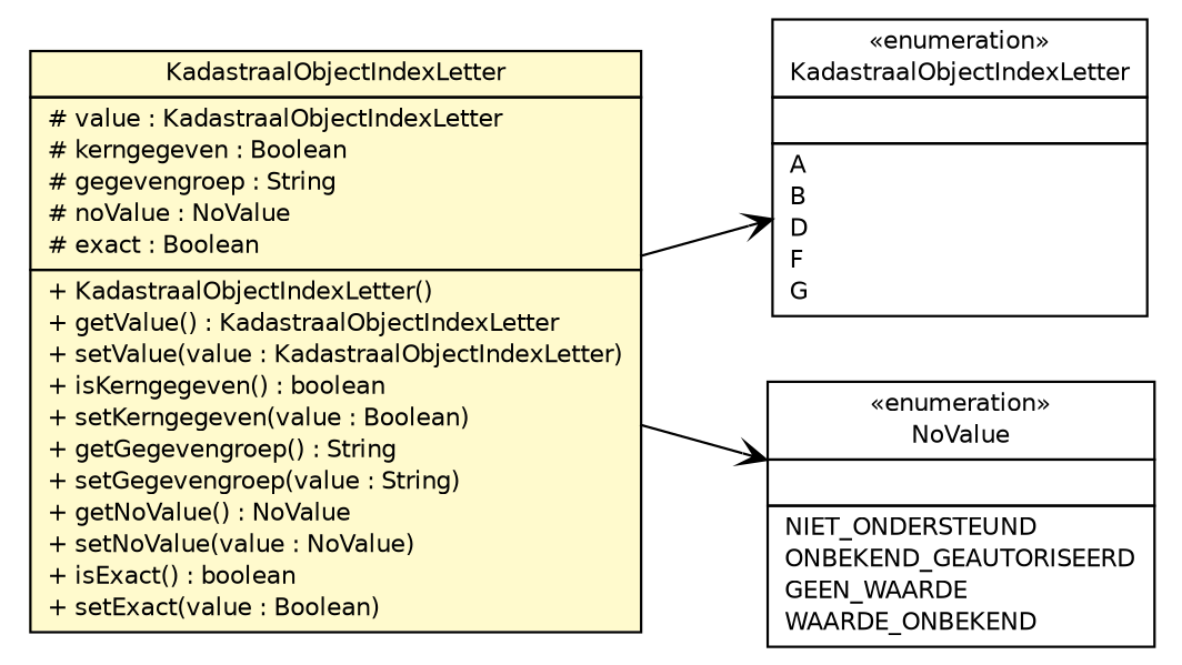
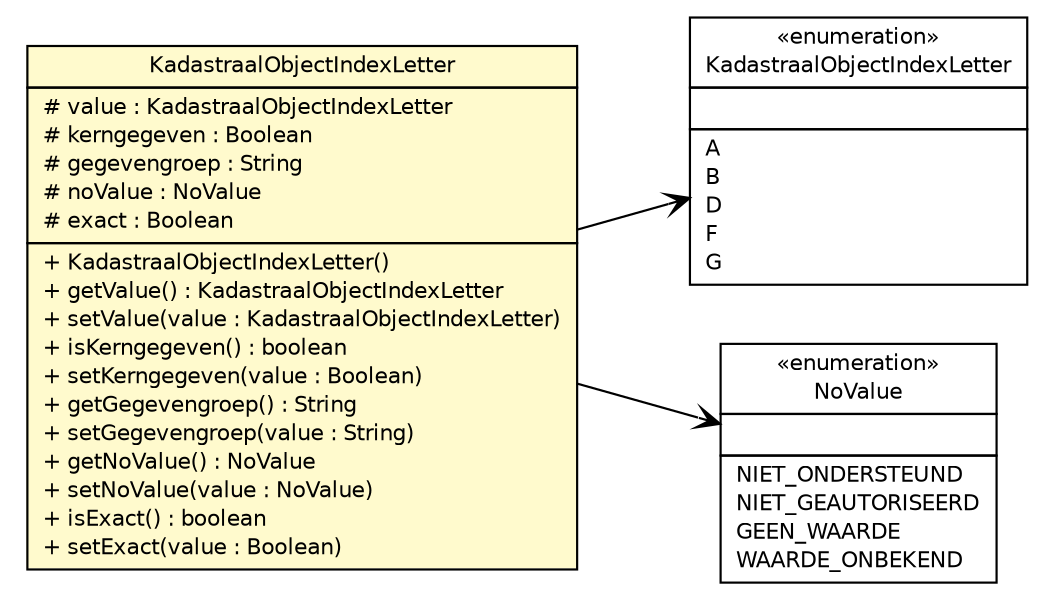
  digraph {
    nodesep=0.25
    ranksep=0.5
    rankdir=LR
    node [fontcolor=black fontname=Helvetica fontsize=10.0 shape=plaintext]
    edge [arrowhead=open color=black fontcolor=black fontname=Helvetica fontsize=10.0 headport=p labelfontname=Helvetica labelfontsize=10 tailport=p]
    n1 [label=<<table title="nl.egem.stuf.sector.bg._0204.KadastraalObjectIndexLetter" border="0" cellborder="1" cellspacing="0" cellpadding="2" port="p" href="./KadastraalObjectIndexLetter.html"> 		<tr><td><table border="0" cellspacing="0" cellpadding="1"> <tr><td align="center" balign="center"> &#171;enumeration&#187; </td></tr> <tr><td align="center" balign="center"> KadastraalObjectIndexLetter </td></tr> 		</table></td></tr> 		<tr><td><table border="0" cellspacing="0" cellpadding="1"> <tr><td align="left" balign="left">  </td></tr> 		</table></td></tr> 		<tr><td><table border="0" cellspacing="0" cellpadding="1"> <tr><td align="left" balign="left"> A </td></tr> <tr><td align="left" balign="left"> B </td></tr> <tr><td align="left" balign="left"> D </td></tr> <tr><td align="left" balign="left"> F </td></tr> <tr><td align="left" balign="left"> G </td></tr> 		</table></td></tr> 		</table>>]
    n2 [label=<<table title="nl.egem.stuf.sector.bg._0204.KDOFund.KadastraalObjectIndexLetter" border="0" cellborder="1" cellspacing="0" cellpadding="2" port="p" bgcolor="lemonChiffon" href="./KDOFund.KadastraalObjectIndexLetter.html"> 		<tr><td><table border="0" cellspacing="0" cellpadding="1"> <tr><td align="center" balign="center"> KadastraalObjectIndexLetter </td></tr> 		</table></td></tr> 		<tr><td><table border="0" cellspacing="0" cellpadding="1"> <tr><td align="left" balign="left"> # value : KadastraalObjectIndexLetter </td></tr> <tr><td align="left" balign="left"> # kerngegeven : Boolean </td></tr> <tr><td align="left" balign="left"> # gegevengroep : String </td></tr> <tr><td align="left" balign="left"> # noValue : NoValue </td></tr> <tr><td align="left" balign="left"> # exact : Boolean </td></tr> 		</table></td></tr> 		<tr><td><table border="0" cellspacing="0" cellpadding="1"> <tr><td align="left" balign="left"> + KadastraalObjectIndexLetter() </td></tr> <tr><td align="left" balign="left"> + getValue() : KadastraalObjectIndexLetter </td></tr> <tr><td align="left" balign="left"> + setValue(value : KadastraalObjectIndexLetter) </td></tr> <tr><td align="left" balign="left"> + isKerngegeven() : boolean </td></tr> <tr><td align="left" balign="left"> + setKerngegeven(value : Boolean) </td></tr> <tr><td align="left" balign="left"> + getGegevengroep() : String </td></tr> <tr><td align="left" balign="left"> + setGegevengroep(value : String) </td></tr> <tr><td align="left" balign="left"> + getNoValue() : NoValue </td></tr> <tr><td align="left" balign="left"> + setNoValue(value : NoValue) </td></tr> <tr><td align="left" balign="left"> + isExact() : boolean </td></tr> <tr><td align="left" balign="left"> + setExact(value : Boolean) </td></tr> 		</table></td></tr> 		</table>>]
-   n3 [label=<<table title="nl.egem.stuf.stuf0204.NoValue" border="0" cellborder="1" cellspacing="0" cellpadding="2" port="p" href="../../../stuf0204/NoValue.html"> 		<tr><td><table border="0" cellspacing="0" cellpadding="1"> <tr><td align="center" balign="center"> &#171;enumeration&#187; </td></tr> <tr><td align="center" balign="center"> NoValue </td></tr> 		</table></td></tr> 		<tr><td><table border="0" cellspacing="0" cellpadding="1"> <tr><td align="left" balign="left">  </td></tr> 		</table></td></tr> 		<tr><td><table border="0" cellspacing="0" cellpadding="1"> <tr><td align="left" balign="left"> NIET_ONDERSTEUND </td></tr> <tr><td align="left" balign="left"> ONBEKEND_GEAUTORISEERD </td></tr> <tr><td align="left" balign="left"> GEEN_WAARDE </td></tr> <tr><td align="left" balign="left"> WAARDE_ONBEKEND </td></tr> 		</table></td></tr> 		</table>>]
+   n3 [label=<<table title="nl.egem.stuf.stuf0204.NoValue" border="0" cellborder="1" cellspacing="0" cellpadding="2" port="p" href="../../../stuf0204/NoValue.html"> 		<tr><td><table border="0" cellspacing="0" cellpadding="1"> <tr><td align="center" balign="center"> &#171;enumeration&#187; </td></tr> <tr><td align="center" balign="center"> NoValue </td></tr> 		</table></td></tr> 		<tr><td><table border="0" cellspacing="0" cellpadding="1"> <tr><td align="left" balign="left">  </td></tr> 		</table></td></tr> 		<tr><td><table border="0" cellspacing="0" cellpadding="1"> <tr><td align="left" balign="left"> NIET_ONDERSTEUND </td></tr> <tr><td align="left" balign="left"> NIET_GEAUTORISEERD </td></tr> <tr><td align="left" balign="left"> GEEN_WAARDE </td></tr> <tr><td align="left" balign="left"> WAARDE_ONBEKEND </td></tr> 		</table></td></tr> 		</table>>]
    n2 -> n1
    n2 -> n3
  }
